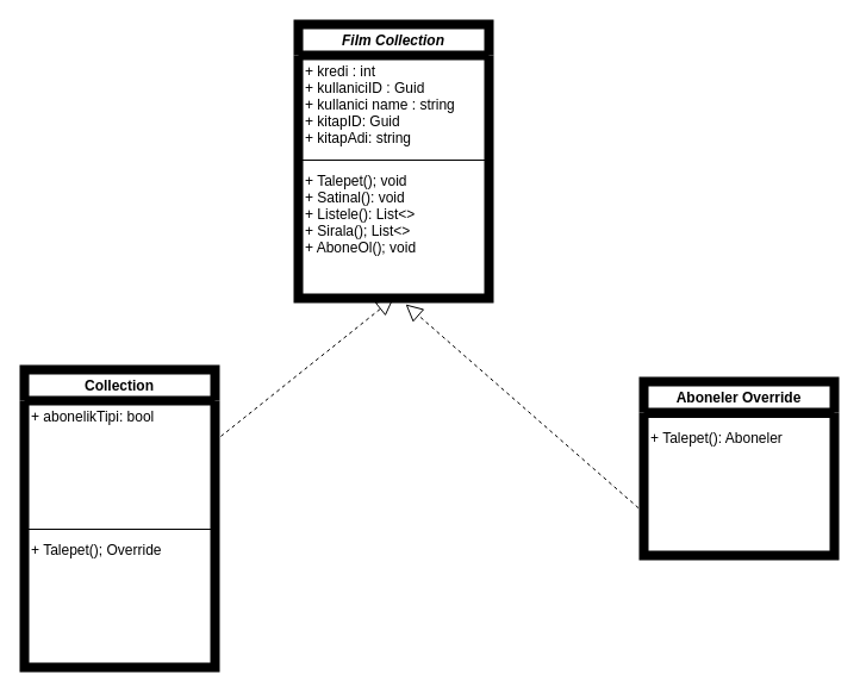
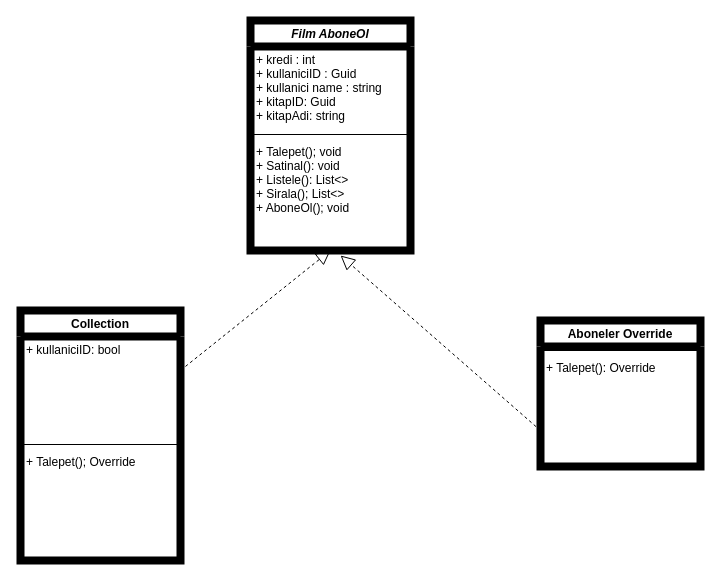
  <mxCell id="0" />
  <mxCell id="1" parent="0" />
- <mxCell id="2" value="Film Collection" style="swimlane;fontStyle=3;align=center;verticalAlign=top;childLayout=stackLayout;horizontal=1;startSize=26;horizontalStack=0;resizeParent=1;resizeParentMax=0;resizeLast=0;collapsible=1;marginBottom=0;fontSize=12;strokeWidth=8;" vertex="1" parent="1"><mxGeometry x="250" y="20" width="160" height="230" as="geometry" /></mxCell>
+ <mxCell id="2" value="Film AboneOl" style="swimlane;fontStyle=3;align=center;verticalAlign=top;childLayout=stackLayout;horizontal=1;startSize=26;horizontalStack=0;resizeParent=1;resizeParentMax=0;resizeLast=0;collapsible=1;marginBottom=0;fontSize=12;strokeWidth=8;" vertex="1" parent="1"><mxGeometry x="250" y="20" width="160" height="230" as="geometry" /></mxCell>
  <mxCell id="3" value="+ kredi : int&#10;+ kullaniciID : Guid&#10;+ kullanici name : string&#10;+ kitapID: Guid&#10;+ kitapAdi: string" style="text;strokeColor=none;fillColor=none;align=left;verticalAlign=top;spacingLeft=4;spacingRight=4;overflow=hidden;rotatable=0;points=[[0,0.5],[1,0.5]];portConstraint=eastwest;fontSize=12;" vertex="1" parent="2"><mxGeometry y="26" width="160" height="84" as="geometry" /></mxCell>
  <mxCell id="4" value="" style="line;strokeWidth=1;fillColor=none;align=left;verticalAlign=middle;spacingTop=-1;spacingLeft=3;spacingRight=3;rotatable=0;labelPosition=right;points=[];portConstraint=eastwest;fontSize=12;" vertex="1" parent="2"><mxGeometry y="110" width="160" height="8" as="geometry" /></mxCell>
  <mxCell id="5" value="+ Talepet(); void&#10;+ Satinal(): void&#10;+ Listele(): List&lt;&gt;&#10;+ Sirala(); List&lt;&gt;&#10;+ AboneOl(); void&#10;" style="text;strokeColor=none;fillColor=none;align=left;verticalAlign=top;spacingLeft=4;spacingRight=4;overflow=hidden;rotatable=0;points=[[0,0.5],[1,0.5]];portConstraint=eastwest;fontSize=12;" vertex="1" parent="2"><mxGeometry y="118" width="160" height="112" as="geometry" /></mxCell>
  <mxCell id="6" value="Collection" style="swimlane;fontStyle=1;align=center;verticalAlign=top;childLayout=stackLayout;horizontal=1;startSize=26;horizontalStack=0;resizeParent=1;resizeParentMax=0;resizeLast=0;collapsible=1;marginBottom=0;fontSize=12;strokeWidth=8;" vertex="1" parent="1"><mxGeometry x="20" y="310" width="160" height="250" as="geometry" /></mxCell>
- <mxCell id="7" value="+ abonelikTipi: bool&#10;&#10;" style="text;strokeColor=none;fillColor=none;align=left;verticalAlign=top;spacingLeft=4;spacingRight=4;overflow=hidden;rotatable=0;points=[[0,0.5],[1,0.5]];portConstraint=eastwest;fontSize=12;" vertex="1" parent="6"><mxGeometry y="26" width="160" height="104" as="geometry" /></mxCell>
+ <mxCell id="7" value="+ kullaniciID: bool&#10;&#10;" style="text;strokeColor=none;fillColor=none;align=left;verticalAlign=top;spacingLeft=4;spacingRight=4;overflow=hidden;rotatable=0;points=[[0,0.5],[1,0.5]];portConstraint=eastwest;fontSize=12;" vertex="1" parent="6"><mxGeometry y="26" width="160" height="104" as="geometry" /></mxCell>
  <mxCell id="8" value="" style="line;strokeWidth=1;fillColor=none;align=left;verticalAlign=middle;spacingTop=-1;spacingLeft=3;spacingRight=3;rotatable=0;labelPosition=right;points=[];portConstraint=eastwest;fontSize=12;" vertex="1" parent="6"><mxGeometry y="130" width="160" height="8" as="geometry" /></mxCell>
  <mxCell id="9" value="+ Talepet(); Override&#10;" style="text;strokeColor=none;fillColor=none;align=left;verticalAlign=top;spacingLeft=4;spacingRight=4;overflow=hidden;rotatable=0;points=[[0,0.5],[1,0.5]];portConstraint=eastwest;fontSize=12;" vertex="1" parent="6"><mxGeometry y="138" width="160" height="112" as="geometry" /></mxCell>
  <mxCell id="10" value="Aboneler Override" style="swimlane;fontStyle=1;align=center;verticalAlign=top;childLayout=stackLayout;horizontal=1;startSize=26;horizontalStack=0;resizeParent=1;resizeParentMax=0;resizeLast=0;collapsible=1;marginBottom=0;fontSize=12;strokeWidth=8;" vertex="1" parent="1"><mxGeometry x="540" y="320" width="160" height="146" as="geometry" /></mxCell>
  <mxCell id="11" value="" style="line;strokeWidth=1;fillColor=none;align=left;verticalAlign=middle;spacingTop=-1;spacingLeft=3;spacingRight=3;rotatable=0;labelPosition=right;points=[];portConstraint=eastwest;fontSize=12;" vertex="1" parent="10"><mxGeometry y="26" width="160" height="8" as="geometry" /></mxCell>
- <mxCell id="12" value="+ Talepet(): Aboneler&#10;" style="text;strokeColor=none;fillColor=none;align=left;verticalAlign=top;spacingLeft=4;spacingRight=4;overflow=hidden;rotatable=0;points=[[0,0.5],[1,0.5]];portConstraint=eastwest;fontSize=12;" vertex="1" parent="10"><mxGeometry y="34" width="160" height="112" as="geometry" /></mxCell>
+ <mxCell id="12" value="+ Talepet(): Override&#10;" style="text;strokeColor=none;fillColor=none;align=left;verticalAlign=top;spacingLeft=4;spacingRight=4;overflow=hidden;rotatable=0;points=[[0,0.5],[1,0.5]];portConstraint=eastwest;fontSize=12;" vertex="1" parent="10"><mxGeometry y="34" width="160" height="112" as="geometry" /></mxCell>
  <mxCell id="13" value="" style="endArrow=block;dashed=1;endFill=0;endSize=12;html=1;rounded=0;fontSize=12;entryX=0.5;entryY=1;entryDx=0;entryDy=0;entryPerimeter=0;exitX=1.031;exitY=0.288;exitDx=0;exitDy=0;exitPerimeter=0;" edge="1" parent="1" source="7" target="5"><mxGeometry width="160" relative="1" as="geometry"><mxPoint x="260" y="320" as="sourcePoint" /><mxPoint x="420" y="320" as="targetPoint" /></mxGeometry></mxCell>
  <mxCell id="14" value="" style="endArrow=block;dashed=1;endFill=0;endSize=12;html=1;rounded=0;fontSize=12;entryX=0.563;entryY=1.045;entryDx=0;entryDy=0;entryPerimeter=0;exitX=0;exitY=0.808;exitDx=0;exitDy=0;exitPerimeter=0;" edge="1" parent="1" target="5"><mxGeometry width="160" relative="1" as="geometry"><mxPoint x="540" y="430.032" as="sourcePoint" /><mxPoint x="435.04" y="310" as="targetPoint" /></mxGeometry></mxCell>
